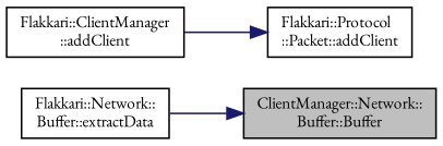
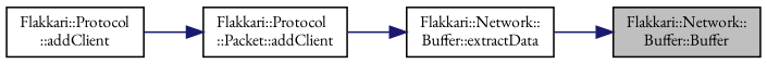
  digraph {
    fontname="EB Garamond"
    rankdir=RL
    node [color=black fillcolor=white fontname="EB Garamond" fontsize=10 shape=record style=filled]
    edge [color=midnightblue dir=back fontname="EB Garamond" fontsize=10 labelfontname=Helvetica labelfontsize=10 style=solid]
-   n1 [fillcolor=grey75 fontcolor=black height=0.2 label="ClientManager::Network::\lBuffer::Buffer" width=0.4]
+   n1 [fillcolor=grey75 fontcolor=black height=0.2 label="Flakkari::Network::\lBuffer::Buffer" width=0.4]
    n2 [height=0.2 label="Flakkari::Network::\lBuffer::extractData" width=0.4]
    n3 [height=0.2 label="Flakkari::Protocol\l::Packet::addClient" width=0.4]
-   n4 [height=0.2 label="Flakkari::ClientManager\l::addClient" width=0.4]
+   n4 [height=0.2 label="Flakkari::Protocol\l::addClient" width=0.4]
    n1 -> n2
+   n2 -> n3
    n3 -> n4
  }
